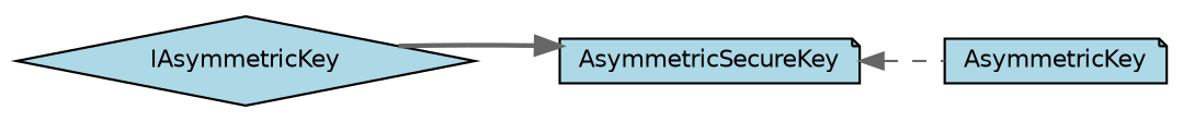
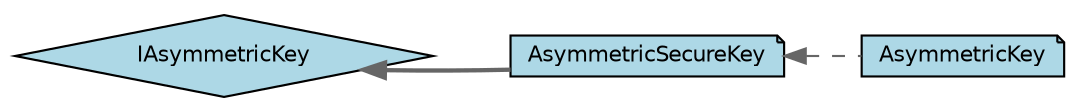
  digraph {
    rankdir=LR
    node [color=black fillcolor=lightblue fontname=Helvetica fontsize=10 shape=note style=filled]
    edge [color=gray40 dir=back fontname=Helvetica fontsize=10 labelfontname=Helvetica labelfontsize=10]
    n1 [height=0.2 label=IAsymmetricKey shape=diamond width=0.4]
    n2 [height=0.2 label=AsymmetricSecureKey width=0.4]
    n3 [height=0.2 label=AsymmetricKey width=0.4]
-   n2 -> n1 [style=bold]
+   n1 -> n2 [style=bold]
    n2 -> n3 [style=dashed]
  }
